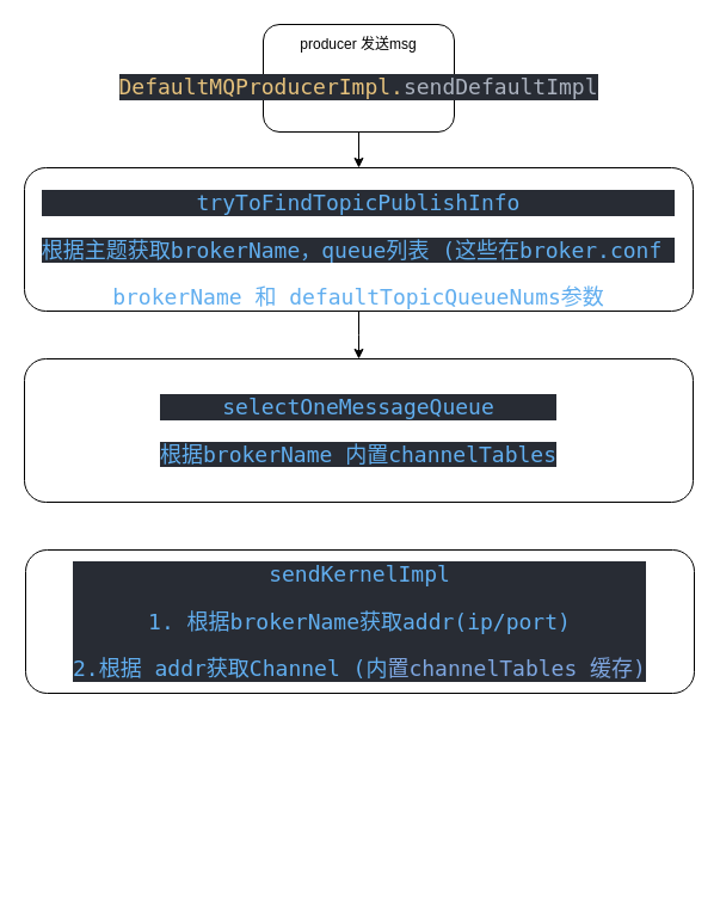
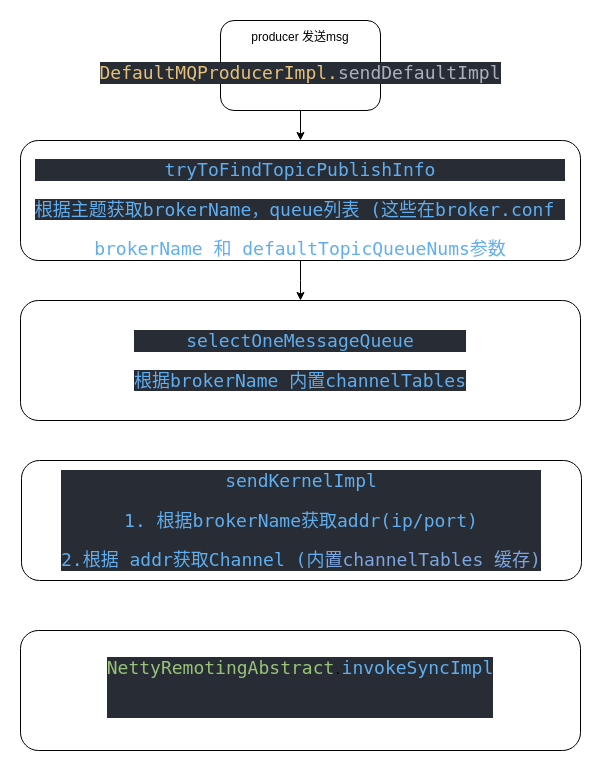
  <mxCell id="0" />
  <mxCell id="1" parent="0" />
  <mxCell id="2" style="edgeStyle=orthogonalEdgeStyle;rounded=0;orthogonalLoop=1;jettySize=auto;html=1;exitX=0.5;exitY=1;exitDx=0;exitDy=0;entryX=0.5;entryY=0;entryDx=0;entryDy=0;" edge="1" parent="1" source="3" target="5"><mxGeometry relative="1" as="geometry" /></mxCell>
  <mxCell id="3" value="producer 发送msg&lt;br&gt;&lt;pre style=&quot;background-color:#282c34;color:#abb2bf;font-family:'Menlo',monospace;font-size:13.5pt;&quot;&gt;&lt;span style=&quot;color:#e5c17c;&quot;&gt;DefaultMQProducerImpl.&lt;/span&gt;sendDefaultImpl&lt;/pre&gt;" style="rounded=1;whiteSpace=wrap;html=1;" vertex="1" parent="1"><mxGeometry x="220" y="20" width="160" height="90" as="geometry" /></mxCell>
  <mxCell id="4" style="edgeStyle=orthogonalEdgeStyle;rounded=0;orthogonalLoop=1;jettySize=auto;html=1;exitX=0.5;exitY=1;exitDx=0;exitDy=0;" edge="1" parent="1" source="5"><mxGeometry relative="1" as="geometry"><mxPoint x="300" y="300" as="targetPoint" /></mxGeometry></mxCell>
  <mxCell id="5" value="&lt;pre style=&quot;background-color:#282c34;color:#abb2bf;font-family:'Menlo',monospace;font-size:13.5pt;&quot;&gt;&lt;span style=&quot;color:#61aeef;&quot;&gt;tryToFindTopicPublishInfo&lt;/span&gt;&lt;/pre&gt;&lt;pre style=&quot;background-color:#282c34;color:#abb2bf;font-family:'Menlo',monospace;font-size:13.5pt;&quot;&gt;&lt;span style=&quot;color:#61aeef;&quot;&gt;根据主题获取brokerName，queue列表 (这些在broker.conf &lt;/span&gt;&lt;/pre&gt;&lt;font face=&quot;Menlo, monospace&quot; color=&quot;#61aeef&quot;&gt;&lt;span style=&quot;font-size: 18px;&quot;&gt;brokerName 和&amp;nbsp;defaultTopicQueueNums参数&lt;/span&gt;&lt;/font&gt;" style="rounded=1;whiteSpace=wrap;html=1;" vertex="1" parent="1"><mxGeometry x="20" y="140" width="560" height="120" as="geometry" /></mxCell>
  <mxCell id="6" value="&lt;pre style=&quot;background-color:#282c34;color:#abb2bf;font-family:'Menlo',monospace;font-size:13.5pt;&quot;&gt;&lt;pre style=&quot;font-family: Menlo, monospace; font-size: 13.5pt;&quot;&gt;&lt;span style=&quot;color:#61aeef;&quot;&gt;selectOneMessageQueue&lt;/span&gt;&lt;/pre&gt;&lt;/pre&gt;&lt;pre style=&quot;background-color: rgb(40, 44, 52); font-family: Menlo, monospace; font-size: 13.5pt;&quot;&gt;&lt;font color=&quot;#61aeef&quot;&gt;根据brokerName 内置channelTables&lt;/font&gt;&lt;/pre&gt;" style="rounded=1;whiteSpace=wrap;html=1;" vertex="1" parent="1"><mxGeometry x="20" y="300" width="560" height="120" as="geometry" /></mxCell>
  <mxCell id="7" value="&lt;pre style=&quot;background-color: rgb(40, 44, 52); font-size: 18px;&quot;&gt;&lt;pre style=&quot;&quot;&gt;&lt;font face=&quot;Menlo, monospace&quot; color=&quot;#61aeef&quot;&gt;&lt;span style=&quot;font-size: 18px;&quot;&gt;sendKernelImpl&lt;/span&gt;&lt;/font&gt;&lt;/pre&gt;&lt;pre style=&quot;&quot;&gt;&lt;font face=&quot;Menlo, monospace&quot; color=&quot;#61aeef&quot;&gt;&lt;span style=&quot;font-size: 18px;&quot;&gt;1. 根据brokerName获取addr(ip/port)&lt;/span&gt;&lt;/font&gt;&lt;/pre&gt;&lt;pre style=&quot;&quot;&gt;&lt;font style=&quot;font-size: 18px;&quot; face=&quot;Menlo, monospace&quot;&gt;&lt;span style=&quot;font-size: 18px;&quot;&gt;&lt;font style=&quot;font-size: 18px;&quot; color=&quot;#61aeef&quot;&gt;2.根据 addr获取Channel (内&lt;/font&gt;&lt;font style=&quot;font-size: 18px;&quot; color=&quot;#7ea6e0&quot;&gt;置&lt;/font&gt;&lt;/span&gt;&lt;/font&gt;&lt;font style=&quot;font-size: 18px;&quot; color=&quot;#7ea6e0&quot;&gt;channelTables 缓存)&lt;/font&gt;&lt;/pre&gt;&lt;/pre&gt;" style="rounded=1;whiteSpace=wrap;html=1;" vertex="1" parent="1"><mxGeometry x="21" y="460" width="560" height="120" as="geometry" /></mxCell>
+ <mxCell id="8" value="&lt;pre style=&quot;background-color: rgb(40, 44, 52);&quot;&gt;&lt;pre style=&quot;&quot;&gt;&lt;span style=&quot;color: rgb(152, 195, 121); font-family: Menlo, monospace; font-size: 13.5pt;&quot;&gt;NettyRemotingAbstract&lt;/span&gt;.&lt;font face=&quot;Menlo, monospace&quot; color=&quot;#61aeef&quot;&gt;&lt;span style=&quot;font-size: 18px;&quot;&gt;invokeSyncImpl&lt;/span&gt;&lt;/font&gt;&lt;span style=&quot;font-size: 18px;&quot;&gt;&lt;br&gt;&lt;/span&gt;&lt;/pre&gt;&lt;pre style=&quot;font-size: 18px;&quot;&gt;&lt;br&gt;&lt;/pre&gt;&lt;/pre&gt;" style="rounded=1;whiteSpace=wrap;html=1;" vertex="1" parent="1"><mxGeometry x="20" y="630" width="560" height="120" as="geometry" /></mxCell>
